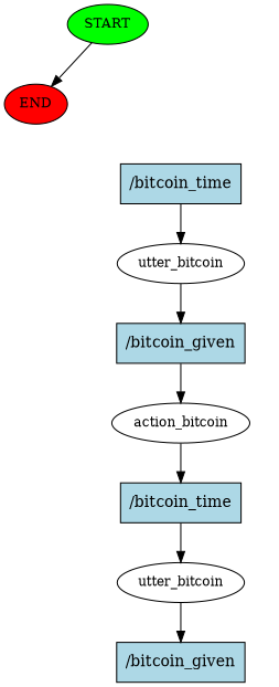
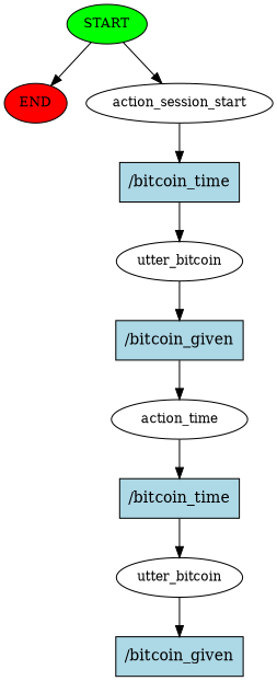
  digraph {
    node [fontsize=12 style=filled]
    n1 [fillcolor=green label=START]
    n2 [fillcolor=red label=END]
+   n3 [label=action_session_start style=""]
    n4 [fillcolor=lightblue label="/bitcoin_time" shape=rect fontsize=""]
    n5 [label=utter_bitcoin style=""]
    n6 [fillcolor=lightblue label="/bitcoin_given" shape=rect fontsize=""]
-   n7 [label=action_bitcoin style=""]
+   n7 [label=action_time style=""]
    n8 [fillcolor=lightblue label="/bitcoin_time" shape=rect fontsize=""]
    n9 [label=utter_bitcoin style=""]
    n10 [fillcolor=lightblue label="/bitcoin_given" shape=rect fontsize=""]
    n1 -> n2
+   n1 -> n3
+   n3 -> n4
    n4 -> n5
    n5 -> n6
    n6 -> n7
    n7 -> n8
    n8 -> n9
    n9 -> n10
  }
